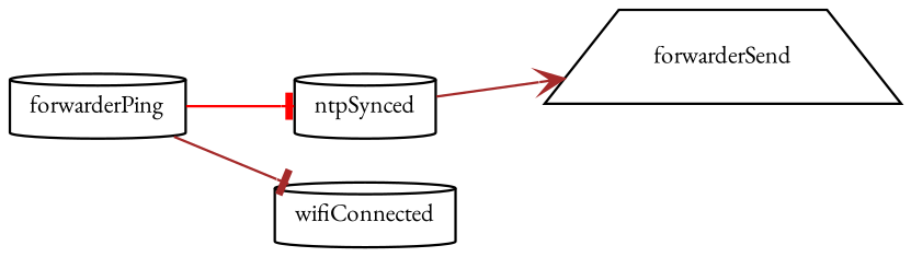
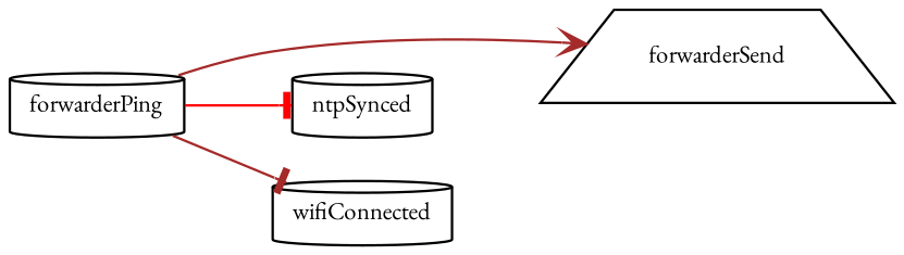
  digraph {
    fontname="EB Garamond"
    rankdir=LR
    node [color=black fillcolor=white fontname="EB Garamond" fontsize=10 shape=cylinder style=filled]
    edge [arrowhead=tee color=brown fontname="EB Garamond" fontsize=10 labelfontname=Helvetica labelfontsize=10 style=solid]
    n1 [height=0.2 label=forwarderPing width=0.4]
    n2 [height=0.2 label=forwarderSend shape=trapezium width=0.4]
    n3 [height=0.2 label=ntpSynced width=0.4]
    n4 [height=0.2 label=wifiConnected width=0.4]
-   n3 -> n2 [arrowhead=vee]
+   n1 -> n2 [arrowhead=vee]
    n1 -> n3 [color=red]
    n1 -> n4
  }
